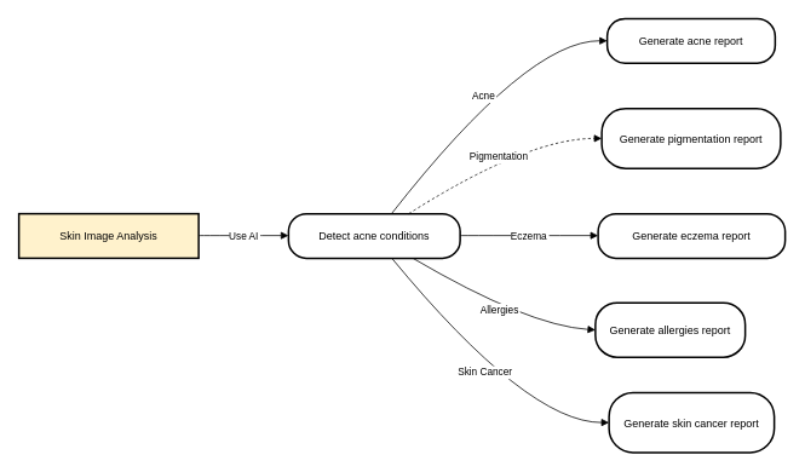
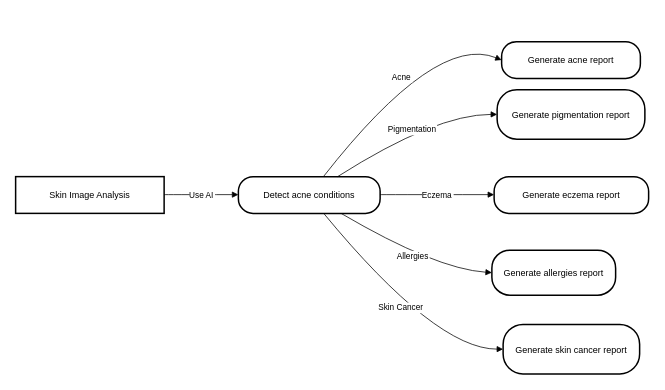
  <mxCell id="0" />
  <mxCell id="1" parent="0" />
- <mxCell id="2" value="Skin Image Analysis" style="whiteSpace=wrap;strokeWidth=2;fillColor=#fff2cc;" vertex="1" parent="1"><mxGeometry x="20" y="235" width="198" height="49" as="geometry" /></mxCell>
+ <mxCell id="2" value="Skin Image Analysis" style="whiteSpace=wrap;strokeWidth=2;" vertex="1" parent="1"><mxGeometry x="20" y="235" width="198" height="49" as="geometry" /></mxCell>
  <mxCell id="3" value="Detect acne conditions" style="rounded=1;arcSize=40;strokeWidth=2" vertex="1" parent="1"><mxGeometry x="317" y="235" width="189" height="49" as="geometry" /></mxCell>
- <mxCell id="4" value="Generate acne report" style="rounded=1;arcSize=40;strokeWidth=2" vertex="1" parent="1"><mxGeometry x="668" y="20" width="185" height="49" as="geometry" /></mxCell>
+ <mxCell id="4" value="Generate acne report" style="rounded=1;arcSize=40;strokeWidth=2" vertex="1" parent="1"><mxGeometry x="668" y="55" width="185" height="49" as="geometry" /></mxCell>
  <mxCell id="5" value="Generate pigmentation report" style="rounded=1;arcSize=40;strokeWidth=2" vertex="1" parent="1"><mxGeometry x="662" y="119" width="197" height="66" as="geometry" /></mxCell>
  <mxCell id="6" value="Generate eczema report" style="rounded=1;arcSize=40;strokeWidth=2" vertex="1" parent="1"><mxGeometry x="658" y="235" width="206" height="49" as="geometry" /></mxCell>
  <mxCell id="7" value="Generate allergies report" style="rounded=1;arcSize=40;strokeWidth=2" vertex="1" parent="1"><mxGeometry x="655" y="333" width="165" height="60" as="geometry" /></mxCell>
  <mxCell id="8" value="Generate skin cancer report" style="rounded=1;arcSize=40;strokeWidth=2" vertex="1" parent="1"><mxGeometry x="670" y="432" width="182" height="66" as="geometry" /></mxCell>
  <mxCell id="9" value="Use AI" style="curved=1;startArrow=none;endArrow=block;exitX=1;exitY=0.49;entryX=0;entryY=0.49;" edge="1" parent="1" source="2" target="3"><mxGeometry relative="1" as="geometry"><Array as="points" /></mxGeometry></mxCell>
  <mxCell id="10" value="Acne" style="curved=1;startArrow=none;endArrow=block;exitX=0.6;exitY=0;entryX=0;entryY=0.5;" edge="1" parent="1" source="3" target="4"><mxGeometry relative="1" as="geometry"><Array as="points"><mxPoint x="580" y="44" /></Array></mxGeometry></mxCell>
- <mxCell id="11" value="Pigmentation" style="curved=1;startArrow=none;endArrow=block;exitX=0.7;exitY=0;entryX=0;entryY=0.5;dashed=1;" edge="1" parent="1" source="3" target="5"><mxGeometry relative="1" as="geometry"><Array as="points"><mxPoint x="580" y="152" /></Array></mxGeometry></mxCell>
+ <mxCell id="11" value="Pigmentation" style="curved=1;startArrow=none;endArrow=block;exitX=0.7;exitY=0;entryX=0;entryY=0.5;" edge="1" parent="1" source="3" target="5"><mxGeometry relative="1" as="geometry"><Array as="points"><mxPoint x="580" y="152" /></Array></mxGeometry></mxCell>
  <mxCell id="12" value="Eczema" style="curved=1;startArrow=none;endArrow=block;exitX=1;exitY=0.49;entryX=0;entryY=0.49;" edge="1" parent="1" source="3" target="6"><mxGeometry relative="1" as="geometry"><Array as="points" /></mxGeometry></mxCell>
  <mxCell id="13" value="Allergies" style="curved=1;startArrow=none;endArrow=block;exitX=0.72;exitY=0.99;entryX=0;entryY=0.5;" edge="1" parent="1" source="3" target="7"><mxGeometry relative="1" as="geometry"><Array as="points"><mxPoint x="580" y="358" /></Array></mxGeometry></mxCell>
  <mxCell id="14" value="Skin Cancer" style="curved=1;startArrow=none;endArrow=block;exitX=0.6;exitY=0.99;entryX=0;entryY=0.5;" edge="1" parent="1" source="3" target="8"><mxGeometry relative="1" as="geometry"><Array as="points"><mxPoint x="580" y="465" /></Array></mxGeometry></mxCell>
